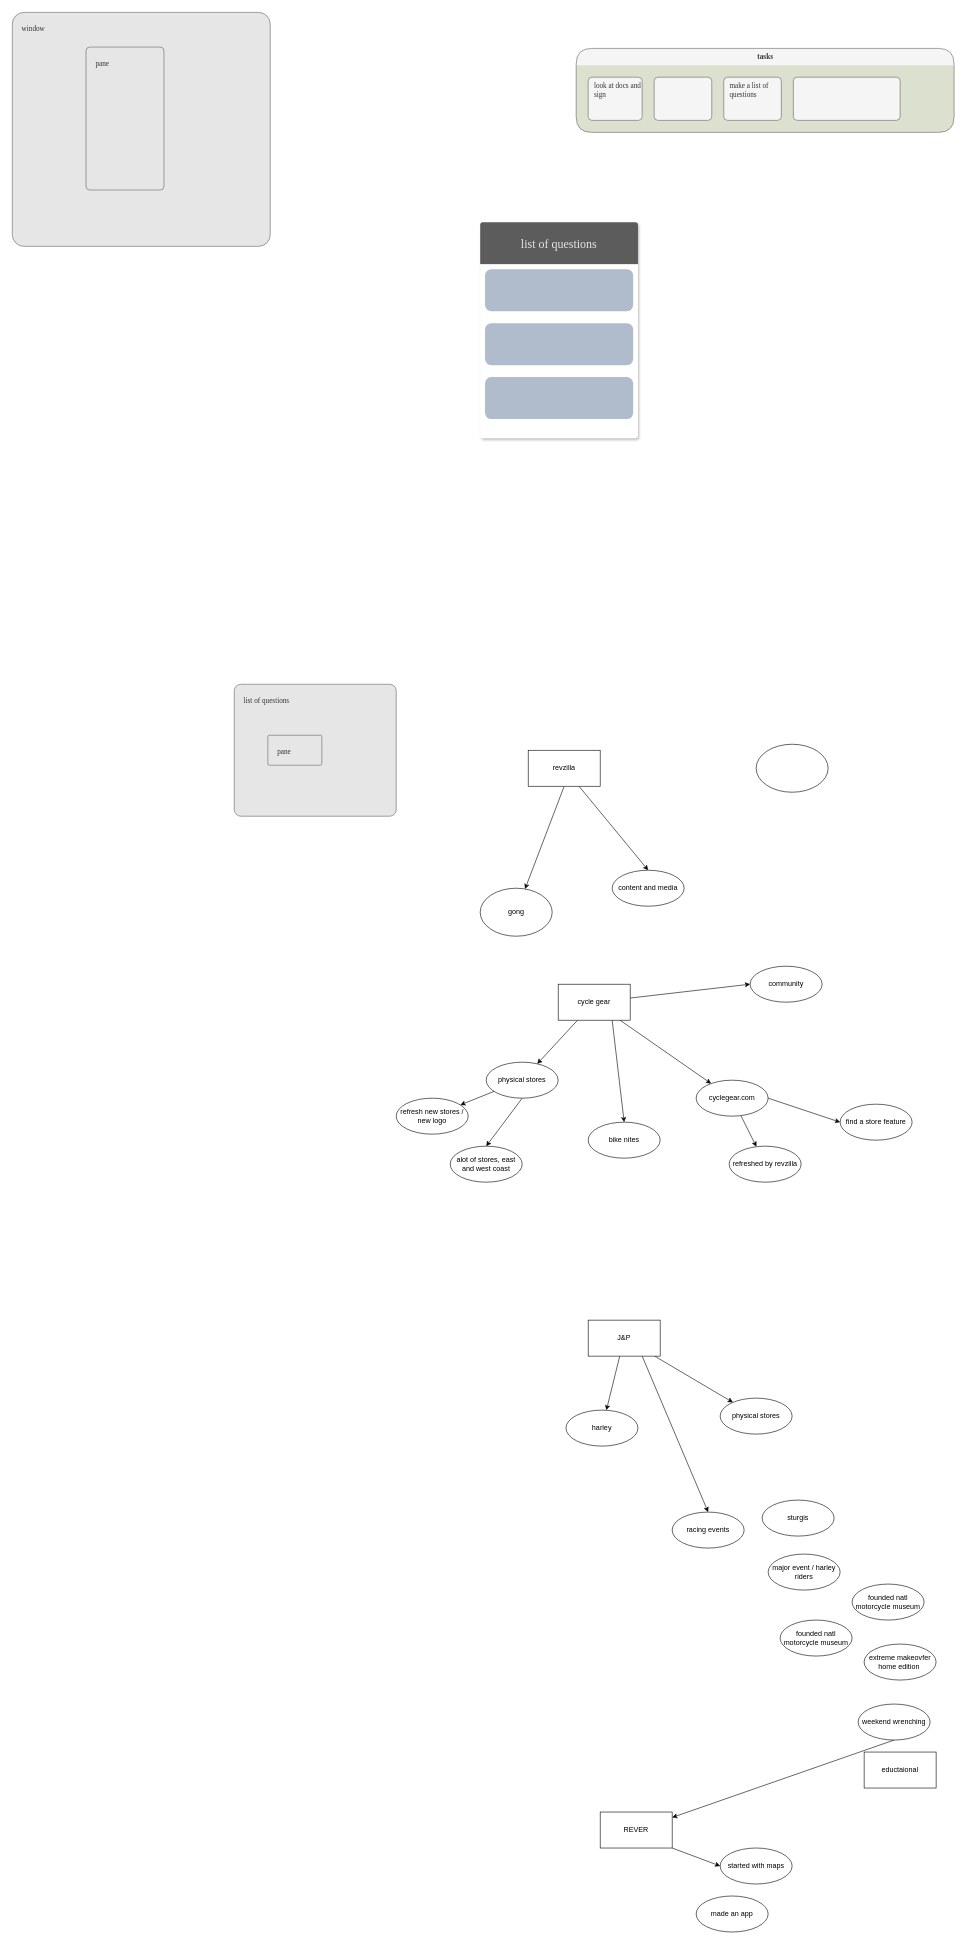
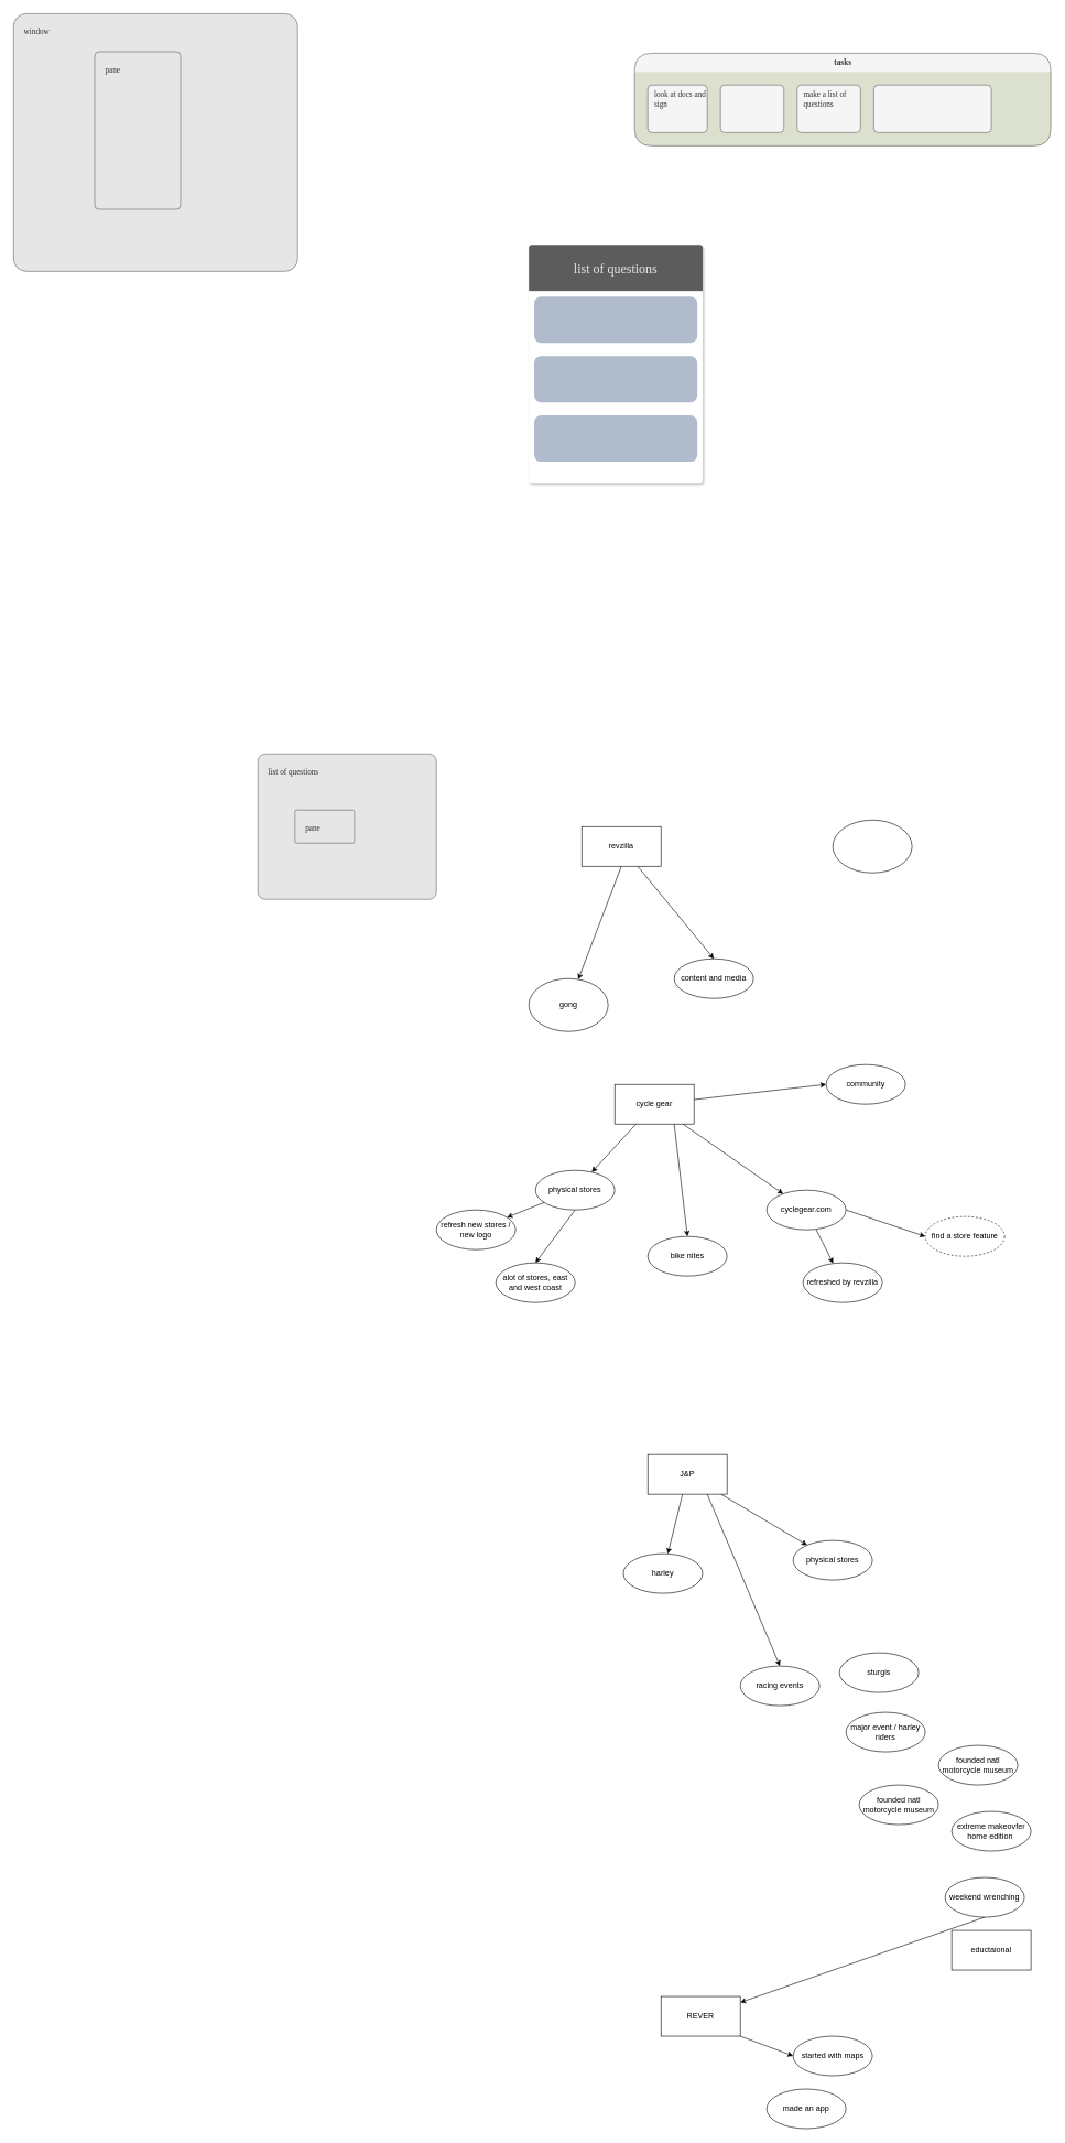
  <mxCell id="0" />
  <mxCell id="1" parent="0" />
  <mxCell id="2" value="window" style="rounded=1;whiteSpace=wrap;html=1;fontStyle=0;arcSize=5;align=left;verticalAlign=top;spacingLeft=8;spacingTop=8;fontSize=12;fontColor=#333333;strokeColor=#666666;fillColor=#E6E6E6;spacingBottom=16;spacing=8;container=1;dropTarget=1;recursiveResize=1;collapsible=0;fontFamily=Merriweather sans;fontSource=https%3A%2F%2Ffonts.googleapis.com%2Fcss%3Ffamily%3DMerriweather%2Bsans;" parent="1" vertex="1"><mxGeometry x="20" y="20" width="430" height="390" as="geometry" /></mxCell>
  <mxCell id="3" value="pane" style="rounded=1;whiteSpace=wrap;html=1;fontStyle=0;arcSize=5;align=left;verticalAlign=top;spacingLeft=8;spacingTop=8;fontSize=12;fontColor=#333333;strokeColor=#666666;fillColor=#E6E6E6;spacingBottom=16;spacing=8;container=1;dropTarget=1;recursiveResize=0;collapsible=0;fontFamily=Merriweather sans;fontSource=https%3A%2F%2Ffonts.googleapis.com%2Fcss%3Ffamily%3DMerriweather%2Bsans;" parent="2" vertex="1"><mxGeometry x="122.862" y="57.778" width="130.0" height="238.333" as="geometry" /></mxCell>
  <mxCell id="4" value="tasks" style="swimlane;html=1;startSize=28;horizontal=1;childLayout=stackLayout;stackBorder=20;stackSpacing=20;resizeLast=0;resizeParent=1;fillColor=#f5f5f5;align=center;verticalAlign=middle;swimlaneLine=0;connectable=0;allowArrows=0;metaEdit=0;fontColor=#333333;strokeColor=#666666;swimlaneFillColor=#DCE0CE;resizeWidth=1;resizeHeight=1;autosize=1;collapsible=0;rounded=1;fontFamily=Merriweather sans;fontSource=https%3A%2F%2Ffonts.googleapis.com%2Fcss%3Ffamily%3DMerriweather%2Bsans;arcSize=31;" parent="1" vertex="1"><mxGeometry x="960" y="80" width="630" height="140" as="geometry" /></mxCell>
  <mxCell id="5" value="look at docs and sign" style="rounded=1;whiteSpace=wrap;html=1;fontSize=12;startSize=0;align=left;shadow=0;fontFamily=Merriweather sans;fontStyle=0;verticalAlign=top;strokeColor=#666666;fillColor=#f5f5f5;spacingTop=1;spacingLeft=8;arcSize=9;fontSource=https%3A%2F%2Ffonts.googleapis.com%2Fcss%3Ffamily%3DMerriweather%2Bsans;fontColor=#333333;" parent="4" vertex="1"><mxGeometry x="20" y="48" width="90" height="72" as="geometry" /></mxCell>
  <mxCell id="6" value="" style="rounded=1;whiteSpace=wrap;html=1;fontSize=12;startSize=0;align=left;labelPosition=center;verticalLabelPosition=middle;verticalAlign=top;shadow=0;fontFamily=Merriweather sans;fontStyle=0;strokeColor=#666666;fillColor=#f5f5f5;arcSize=9;spacingTop=1;spacingLeft=8;fontSource=https%3A%2F%2Ffonts.googleapis.com%2Fcss%3Ffamily%3DMerriweather%2Bsans;fontColor=#333333;" parent="4" vertex="1"><mxGeometry x="130" y="48" width="96" height="72" as="geometry" /></mxCell>
  <mxCell id="7" value="make a list of questions" style="rounded=1;whiteSpace=wrap;html=1;fontSize=12;startSize=0;align=left;labelPosition=center;verticalLabelPosition=middle;verticalAlign=top;shadow=0;fontFamily=Merriweather sans;fontStyle=0;strokeColor=#666666;fillColor=#f5f5f5;arcSize=9;spacingTop=1;spacingLeft=8;fontSource=https%3A%2F%2Ffonts.googleapis.com%2Fcss%3Ffamily%3DMerriweather%2Bsans;fontColor=#333333;" parent="4" vertex="1"><mxGeometry x="246" y="48" width="96" height="72" as="geometry" /></mxCell>
  <mxCell id="8" value="" style="rounded=1;whiteSpace=wrap;html=1;fontSize=12;startSize=0;align=left;shadow=0;fontFamily=Merriweather sans;fontStyle=0;verticalAlign=top;strokeColor=#666666;fillColor=#f5f5f5;spacingTop=1;spacingLeft=8;arcSize=9;fontSource=https%3A%2F%2Ffonts.googleapis.com%2Fcss%3Ffamily%3DMerriweather%2Bsans;fontColor=#333333;" parent="4" vertex="1"><mxGeometry x="362" y="48" width="178" height="72" as="geometry" /></mxCell>
  <mxCell id="9" value="list of questions" style="rounded=1;whiteSpace=wrap;html=1;fontStyle=0;arcSize=5;align=left;verticalAlign=top;spacingLeft=8;spacingTop=8;fontSize=12;fontColor=#333333;strokeColor=#666666;fillColor=#E6E6E6;spacingBottom=16;spacing=8;container=1;dropTarget=1;recursiveResize=0;collapsible=0;fontFamily=Merriweather sans;fontSource=https%3A%2F%2Ffonts.googleapis.com%2Fcss%3Ffamily%3DMerriweather%2Bsans;" parent="1" vertex="1"><mxGeometry x="390" y="1140" width="270" height="220" as="geometry" /></mxCell>
  <mxCell id="10" value="pane" style="rounded=1;whiteSpace=wrap;html=1;fontStyle=0;arcSize=5;align=left;verticalAlign=top;spacingLeft=8;spacingTop=8;fontSize=12;fontColor=#333333;strokeColor=#666666;fillColor=#E6E6E6;spacingBottom=16;spacing=8;container=1;dropTarget=1;recursiveResize=0;collapsible=0;fontFamily=Merriweather sans;fontSource=https%3A%2F%2Ffonts.googleapis.com%2Fcss%3Ffamily%3DMerriweather%2Bsans;" parent="9" vertex="1"><mxGeometry x="56" y="85" width="90" height="50" as="geometry" /></mxCell>
  <mxCell id="11" value="list of questions" style="swimlane;html=0;startSize=70;childLayout=stackLayout;horizontalStack=0;stackBorder=8;stackSpacing=20;resizeLast=0;resizeParent=1;swimlaneLine=0;swimlaneFillColor=#ffffff;dropTarget=1;collapsible=0;container=1;verticalAlign=middle;fontSize=20;fontStyle=0;labelPosition=center;verticalLabelPosition=middle;align=center;fillColor=#5C5C5C;rounded=1;arcSize=2;fontColor=#E6E6E6;autosize=0;strokeWidth=6;perimeterSpacing=1;horizontal=1;allowArrows=0;strokeColor=none;shadow=1;fontFamily=Merriweather sans;fontSource=https%3A%2F%2Ffonts.googleapis.com%2Fcss%3Ffamily%3DMerriweather%2Bsans;" parent="1" vertex="1"><mxGeometry x="800" y="370" width="263" height="360" as="geometry" /></mxCell>
  <mxCell id="12" value="" style="rounded=1;whiteSpace=wrap;html=1;fontSize=12;align=left;strokeColor=none;fillColor=#B0BCCC;verticalAlign=top;" parent="11" vertex="1"><mxGeometry x="8" y="78" width="247" height="70" as="geometry" /></mxCell>
  <mxCell id="13" value="" style="rounded=1;whiteSpace=wrap;html=1;fontSize=12;align=left;strokeColor=none;fillColor=#B0BCCC;verticalAlign=top;" parent="11" vertex="1"><mxGeometry x="8" y="168" width="247" height="70" as="geometry" /></mxCell>
  <mxCell id="14" value="" style="rounded=1;whiteSpace=wrap;html=1;fontSize=12;align=left;strokeColor=none;fillColor=#B0BCCC;verticalAlign=top;" parent="11" vertex="1"><mxGeometry x="8" y="258" width="247" height="70" as="geometry" /></mxCell>
  <mxCell id="15" style="rounded=0;orthogonalLoop=1;jettySize=auto;html=1;exitX=0.5;exitY=1;exitDx=0;exitDy=0;" edge="1" parent="1" source="17" target="18"><mxGeometry relative="1" as="geometry" /></mxCell>
  <mxCell id="16" style="edgeStyle=none;rounded=0;orthogonalLoop=1;jettySize=auto;html=1;entryX=0.5;entryY=0;entryDx=0;entryDy=0;" edge="1" parent="1" source="17" target="20"><mxGeometry relative="1" as="geometry" /></mxCell>
  <mxCell id="17" value="revzilla&lt;br&gt;" style="rounded=0;whiteSpace=wrap;html=1;" vertex="1" parent="1"><mxGeometry x="880" y="1250" width="120" height="60" as="geometry" /></mxCell>
  <mxCell id="18" value="gong&lt;br&gt;" style="ellipse;whiteSpace=wrap;html=1;fontFamily=Helvetica;fontSize=12;fontColor=#000000;align=center;strokeColor=#000000;fillColor=#ffffff;" vertex="1" parent="1"><mxGeometry x="800" y="1480" width="120" height="80" as="geometry" /></mxCell>
  <mxCell id="19" value="" style="ellipse;whiteSpace=wrap;html=1;rounded=0;" vertex="1" parent="1"><mxGeometry x="1260" y="1240" width="120" height="80" as="geometry" /></mxCell>
  <mxCell id="20" value="content and media" style="ellipse;whiteSpace=wrap;html=1;fontFamily=Helvetica;fontSize=12;fontColor=#000000;align=center;strokeColor=#000000;fillColor=#ffffff;" vertex="1" parent="1"><mxGeometry x="1020" y="1450" width="120" height="60" as="geometry" /></mxCell>
  <mxCell id="21" value="" style="edgeStyle=none;rounded=0;orthogonalLoop=1;jettySize=auto;html=1;" edge="1" parent="1" source="25" target="28"><mxGeometry relative="1" as="geometry" /></mxCell>
  <mxCell id="22" style="edgeStyle=none;rounded=0;orthogonalLoop=1;jettySize=auto;html=1;exitX=0.75;exitY=1;exitDx=0;exitDy=0;entryX=0.5;entryY=0;entryDx=0;entryDy=0;" edge="1" parent="1" source="25" target="29"><mxGeometry relative="1" as="geometry" /></mxCell>
  <mxCell id="23" style="edgeStyle=none;rounded=0;orthogonalLoop=1;jettySize=auto;html=1;entryX=0;entryY=0.5;entryDx=0;entryDy=0;" edge="1" parent="1" source="25" target="30"><mxGeometry relative="1" as="geometry" /></mxCell>
  <mxCell id="24" value="" style="edgeStyle=none;rounded=0;orthogonalLoop=1;jettySize=auto;html=1;" edge="1" parent="1" source="25" target="34"><mxGeometry relative="1" as="geometry" /></mxCell>
  <mxCell id="25" value="cycle gear" style="rounded=0;whiteSpace=wrap;html=1;" vertex="1" parent="1"><mxGeometry x="930" y="1640" width="120" height="60" as="geometry" /></mxCell>
  <mxCell id="26" style="edgeStyle=none;rounded=0;orthogonalLoop=1;jettySize=auto;html=1;exitX=0.5;exitY=1;exitDx=0;exitDy=0;entryX=0.5;entryY=0;entryDx=0;entryDy=0;" edge="1" parent="1" source="28" target="31"><mxGeometry relative="1" as="geometry" /></mxCell>
  <mxCell id="27" value="" style="edgeStyle=none;rounded=0;orthogonalLoop=1;jettySize=auto;html=1;" edge="1" parent="1" source="28" target="37"><mxGeometry relative="1" as="geometry" /></mxCell>
  <mxCell id="28" value="physical stores" style="ellipse;whiteSpace=wrap;html=1;rounded=0;" vertex="1" parent="1"><mxGeometry x="810" y="1770" width="120" height="60" as="geometry" /></mxCell>
  <mxCell id="29" value="bike nites" style="ellipse;whiteSpace=wrap;html=1;rounded=0;" vertex="1" parent="1"><mxGeometry x="980" y="1870" width="120" height="60" as="geometry" /></mxCell>
  <mxCell id="30" value="community" style="ellipse;whiteSpace=wrap;html=1;rounded=0;" vertex="1" parent="1"><mxGeometry x="1250" y="1610" width="120" height="60" as="geometry" /></mxCell>
  <mxCell id="31" value="alot of stores, east and west coast" style="ellipse;whiteSpace=wrap;html=1;rounded=0;" vertex="1" parent="1"><mxGeometry x="750" y="1910" width="120" height="60" as="geometry" /></mxCell>
  <mxCell id="32" value="" style="edgeStyle=none;rounded=0;orthogonalLoop=1;jettySize=auto;html=1;" edge="1" parent="1" source="34" target="35"><mxGeometry relative="1" as="geometry" /></mxCell>
  <mxCell id="33" style="edgeStyle=none;rounded=0;orthogonalLoop=1;jettySize=auto;html=1;exitX=1;exitY=0.5;exitDx=0;exitDy=0;entryX=0;entryY=0.5;entryDx=0;entryDy=0;" edge="1" parent="1" source="34" target="36"><mxGeometry relative="1" as="geometry" /></mxCell>
  <mxCell id="34" value="cyclegear.com" style="ellipse;whiteSpace=wrap;html=1;rounded=0;" vertex="1" parent="1"><mxGeometry x="1160" y="1800" width="120" height="60" as="geometry" /></mxCell>
  <mxCell id="35" value="refreshed by revzilla" style="ellipse;whiteSpace=wrap;html=1;rounded=0;" vertex="1" parent="1"><mxGeometry x="1215" y="1910" width="120" height="60" as="geometry" /></mxCell>
- <mxCell id="36" value="find a store feature" style="ellipse;whiteSpace=wrap;html=1;rounded=0;" vertex="1" parent="1"><mxGeometry x="1400" y="1840" width="120" height="60" as="geometry" /></mxCell>
+ <mxCell id="36" value="find a store feature" style="ellipse;whiteSpace=wrap;html=1;rounded=0;dashed=1;" vertex="1" parent="1"><mxGeometry x="1400" y="1840" width="120" height="60" as="geometry" /></mxCell>
  <mxCell id="37" value="refresh new stores / new logo" style="ellipse;whiteSpace=wrap;html=1;rounded=0;" vertex="1" parent="1"><mxGeometry x="660" y="1830" width="120" height="60" as="geometry" /></mxCell>
  <mxCell id="38" value="" style="edgeStyle=none;rounded=0;orthogonalLoop=1;jettySize=auto;html=1;" edge="1" parent="1" source="41" target="42"><mxGeometry relative="1" as="geometry" /></mxCell>
  <mxCell id="39" value="" style="edgeStyle=none;rounded=0;orthogonalLoop=1;jettySize=auto;html=1;" edge="1" parent="1" source="41" target="43"><mxGeometry relative="1" as="geometry" /></mxCell>
  <mxCell id="40" style="edgeStyle=none;rounded=0;orthogonalLoop=1;jettySize=auto;html=1;exitX=0.75;exitY=1;exitDx=0;exitDy=0;entryX=0.5;entryY=0;entryDx=0;entryDy=0;" edge="1" parent="1" source="41" target="44"><mxGeometry relative="1" as="geometry" /></mxCell>
  <mxCell id="41" value="J&amp;amp;P" style="rounded=0;whiteSpace=wrap;html=1;" vertex="1" parent="1"><mxGeometry x="980" y="2200" width="120" height="60" as="geometry" /></mxCell>
  <mxCell id="42" value="harley" style="ellipse;whiteSpace=wrap;html=1;rounded=0;" vertex="1" parent="1"><mxGeometry x="943" y="2350" width="120" height="60" as="geometry" /></mxCell>
  <mxCell id="43" value="physical stores" style="ellipse;whiteSpace=wrap;html=1;rounded=0;" vertex="1" parent="1"><mxGeometry x="1200" y="2330" width="120" height="60" as="geometry" /></mxCell>
  <mxCell id="44" value="racing events" style="ellipse;whiteSpace=wrap;html=1;rounded=0;" vertex="1" parent="1"><mxGeometry x="1120" y="2520" width="120" height="60" as="geometry" /></mxCell>
  <mxCell id="45" value="sturgis" style="ellipse;whiteSpace=wrap;html=1;rounded=0;" vertex="1" parent="1"><mxGeometry x="1270" y="2500" width="120" height="60" as="geometry" /></mxCell>
  <mxCell id="46" value="major event / harley riders" style="ellipse;whiteSpace=wrap;html=1;rounded=0;" vertex="1" parent="1"><mxGeometry x="1280" y="2590" width="120" height="60" as="geometry" /></mxCell>
  <mxCell id="47" value="founded natl motorcycle museum" style="ellipse;whiteSpace=wrap;html=1;rounded=0;" vertex="1" parent="1"><mxGeometry x="1420" y="2640" width="120" height="60" as="geometry" /></mxCell>
  <mxCell id="48" value="founded natl motorcycle museum" style="ellipse;whiteSpace=wrap;html=1;rounded=0;" vertex="1" parent="1"><mxGeometry x="1300" y="2700" width="120" height="60" as="geometry" /></mxCell>
  <mxCell id="49" value="extreme makeovfer home edition&amp;nbsp;" style="ellipse;whiteSpace=wrap;html=1;rounded=0;" vertex="1" parent="1"><mxGeometry x="1440" y="2740" width="120" height="60" as="geometry" /></mxCell>
  <mxCell id="50" style="edgeStyle=none;rounded=0;orthogonalLoop=1;jettySize=auto;html=1;exitX=0.5;exitY=1;exitDx=0;exitDy=0;" edge="1" parent="1" source="51" target="54"><mxGeometry relative="1" as="geometry" /></mxCell>
  <mxCell id="51" value="weekend wrenching" style="ellipse;whiteSpace=wrap;html=1;rounded=0;" vertex="1" parent="1"><mxGeometry x="1430" y="2840" width="120" height="60" as="geometry" /></mxCell>
  <mxCell id="52" value="eductaional" style="whiteSpace=wrap;html=1;rounded=0;" vertex="1" parent="1"><mxGeometry x="1440" y="2920" width="120" height="60" as="geometry" /></mxCell>
  <mxCell id="53" style="edgeStyle=none;rounded=0;orthogonalLoop=1;jettySize=auto;html=1;exitX=1;exitY=1;exitDx=0;exitDy=0;entryX=0;entryY=0.5;entryDx=0;entryDy=0;" edge="1" parent="1" source="54" target="55"><mxGeometry relative="1" as="geometry" /></mxCell>
  <mxCell id="54" value="REVER" style="rounded=0;whiteSpace=wrap;html=1;" vertex="1" parent="1"><mxGeometry x="1000" y="3020" width="120" height="60" as="geometry" /></mxCell>
  <mxCell id="55" value="started with maps" style="ellipse;whiteSpace=wrap;html=1;rounded=0;" vertex="1" parent="1"><mxGeometry x="1200" y="3080" width="120" height="60" as="geometry" /></mxCell>
  <mxCell id="56" value="made an app" style="ellipse;whiteSpace=wrap;html=1;rounded=0;" vertex="1" parent="1"><mxGeometry x="1160" y="3160" width="120" height="60" as="geometry" /></mxCell>
